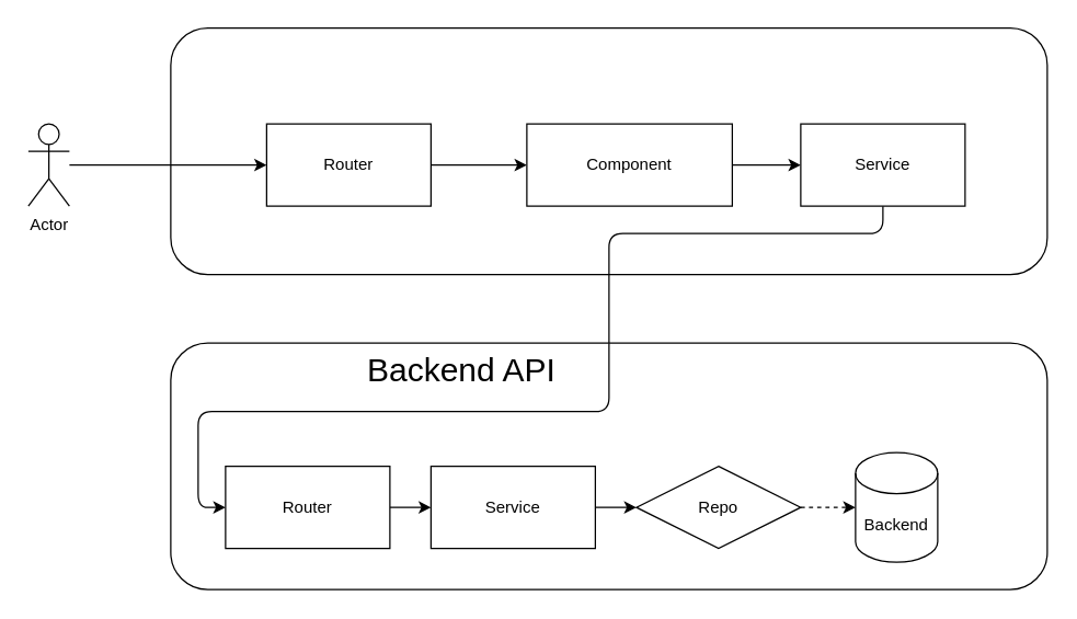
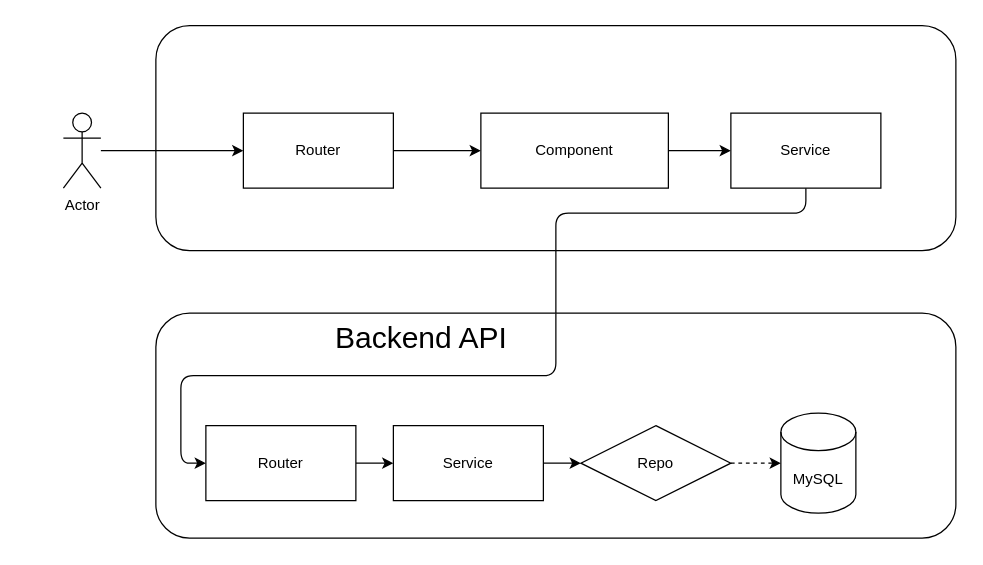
  <mxCell id="0" />
  <mxCell id="1" parent="0" />
  <mxCell id="2" style="edgeStyle=orthogonalEdgeStyle;rounded=0;orthogonalLoop=1;jettySize=auto;html=1;exitX=0.5;exitY=1;exitDx=0;exitDy=0;entryX=0.5;entryY=0;entryDx=0;entryDy=0;endArrow=none;endFill=0;" edge="1" parent="1" source="3" target="6"><mxGeometry relative="1" as="geometry" /></mxCell>
  <mxCell id="3" value="" style="rounded=1;whiteSpace=wrap;html=1;" vertex="1" parent="1"><mxGeometry x="124" y="20" width="640" height="180" as="geometry" /></mxCell>
  <mxCell id="4" style="edgeStyle=orthogonalEdgeStyle;rounded=1;sketch=0;jumpStyle=none;orthogonalLoop=1;jettySize=auto;html=1;entryX=0;entryY=0.5;entryDx=0;entryDy=0;shadow=0;strokeColor=default;endArrow=classic;endFill=1;endSize=6;" edge="1" parent="1" source="5" target="16"><mxGeometry relative="1" as="geometry" /></mxCell>
- <mxCell id="5" value="Actor" style="shape=umlActor;verticalLabelPosition=bottom;verticalAlign=top;html=1;outlineConnect=0;" vertex="1" parent="1"><mxGeometry x="20" y="90" width="30" height="60" as="geometry" /></mxCell>
+ <mxCell id="5" value="Actor" style="shape=umlActor;verticalLabelPosition=bottom;verticalAlign=top;html=1;outlineConnect=0;" vertex="1" parent="1"><mxGeometry x="50" y="90" width="30" height="60" as="geometry" /></mxCell>
  <mxCell id="6" value="" style="rounded=1;whiteSpace=wrap;html=1;" vertex="1" parent="1"><mxGeometry x="124" y="250" width="640" height="180" as="geometry" /></mxCell>
  <mxCell id="7" value="&lt;h1&gt;&lt;span style=&quot;font-weight: normal;&quot;&gt;Backend API&lt;/span&gt;&lt;/h1&gt;" style="text;html=1;strokeColor=none;fillColor=none;align=center;verticalAlign=middle;whiteSpace=wrap;rounded=0;" vertex="1" parent="1"><mxGeometry x="259" y="255" width="155" height="30" as="geometry" /></mxCell>
- <mxCell id="8" value="Backend" style="shape=cylinder3;whiteSpace=wrap;html=1;boundedLbl=1;backgroundOutline=1;size=15;" vertex="1" parent="1"><mxGeometry x="624" y="330" width="60" height="80" as="geometry" /></mxCell>
+ <mxCell id="8" value="MySQL" style="shape=cylinder3;whiteSpace=wrap;html=1;boundedLbl=1;backgroundOutline=1;size=15;" vertex="1" parent="1"><mxGeometry x="624" y="330" width="60" height="80" as="geometry" /></mxCell>
  <mxCell id="9" style="edgeStyle=orthogonalEdgeStyle;rounded=0;orthogonalLoop=1;jettySize=auto;html=1;exitX=1;exitY=0.5;exitDx=0;exitDy=0;entryX=0;entryY=0.5;entryDx=0;entryDy=0;" edge="1" parent="1" source="10" target="12"><mxGeometry relative="1" as="geometry" /></mxCell>
  <mxCell id="10" value="Router" style="rounded=0;whiteSpace=wrap;html=1;" vertex="1" parent="1"><mxGeometry x="164" y="340" width="120" height="60" as="geometry" /></mxCell>
  <mxCell id="11" style="edgeStyle=orthogonalEdgeStyle;rounded=0;orthogonalLoop=1;jettySize=auto;html=1;exitX=1;exitY=0.5;exitDx=0;exitDy=0;entryX=0;entryY=0.5;entryDx=0;entryDy=0;" edge="1" parent="1" source="12" target="14"><mxGeometry relative="1" as="geometry" /></mxCell>
  <mxCell id="12" value="Service" style="rounded=0;whiteSpace=wrap;html=1;" vertex="1" parent="1"><mxGeometry x="314" y="340" width="120" height="60" as="geometry" /></mxCell>
  <mxCell id="13" style="edgeStyle=orthogonalEdgeStyle;rounded=0;orthogonalLoop=1;jettySize=auto;html=1;exitX=1;exitY=0.5;exitDx=0;exitDy=0;entryX=0;entryY=0.5;entryDx=0;entryDy=0;entryPerimeter=0;dashed=1;" edge="1" parent="1" source="14" target="8"><mxGeometry relative="1" as="geometry" /></mxCell>
  <mxCell id="14" value="Repo" style="rhombus;whiteSpace=wrap;html=1;" vertex="1" parent="1"><mxGeometry x="464" y="340" width="120" height="60" as="geometry" /></mxCell>
  <mxCell id="15" style="edgeStyle=orthogonalEdgeStyle;rounded=0;orthogonalLoop=1;jettySize=auto;html=1;exitX=1;exitY=0.5;exitDx=0;exitDy=0;entryX=0;entryY=0.5;entryDx=0;entryDy=0;" edge="1" parent="1" source="16" target="18"><mxGeometry relative="1" as="geometry" /></mxCell>
  <mxCell id="16" value="Router" style="rounded=0;whiteSpace=wrap;html=1;" vertex="1" parent="1"><mxGeometry x="194" y="90" width="120" height="60" as="geometry" /></mxCell>
  <mxCell id="17" style="edgeStyle=orthogonalEdgeStyle;rounded=0;orthogonalLoop=1;jettySize=auto;html=1;exitX=1;exitY=0.5;exitDx=0;exitDy=0;entryX=0;entryY=0.5;entryDx=0;entryDy=0;" edge="1" parent="1" source="18" target="20"><mxGeometry relative="1" as="geometry" /></mxCell>
  <mxCell id="18" value="Component" style="rounded=0;whiteSpace=wrap;html=1;" vertex="1" parent="1"><mxGeometry x="384" y="90" width="150" height="60" as="geometry" /></mxCell>
  <mxCell id="19" style="edgeStyle=orthogonalEdgeStyle;rounded=1;orthogonalLoop=1;jettySize=auto;html=1;exitX=0.5;exitY=1;exitDx=0;exitDy=0;endArrow=none;endFill=0;" edge="1" parent="1" source="20" target="3"><mxGeometry relative="1" as="geometry" /></mxCell>
  <mxCell id="20" value="Service" style="rounded=0;whiteSpace=wrap;html=1;" vertex="1" parent="1"><mxGeometry x="584" y="90" width="120" height="60" as="geometry" /></mxCell>
  <mxCell id="21" style="edgeStyle=orthogonalEdgeStyle;rounded=1;orthogonalLoop=1;jettySize=auto;html=1;exitX=0.5;exitY=0;exitDx=0;exitDy=0;entryX=0;entryY=0.5;entryDx=0;entryDy=0;" edge="1" parent="1" source="6" target="10"><mxGeometry relative="1" as="geometry"><Array as="points"><mxPoint x="444" y="300" /><mxPoint x="144" y="300" /><mxPoint x="144" y="370" /></Array></mxGeometry></mxCell>
